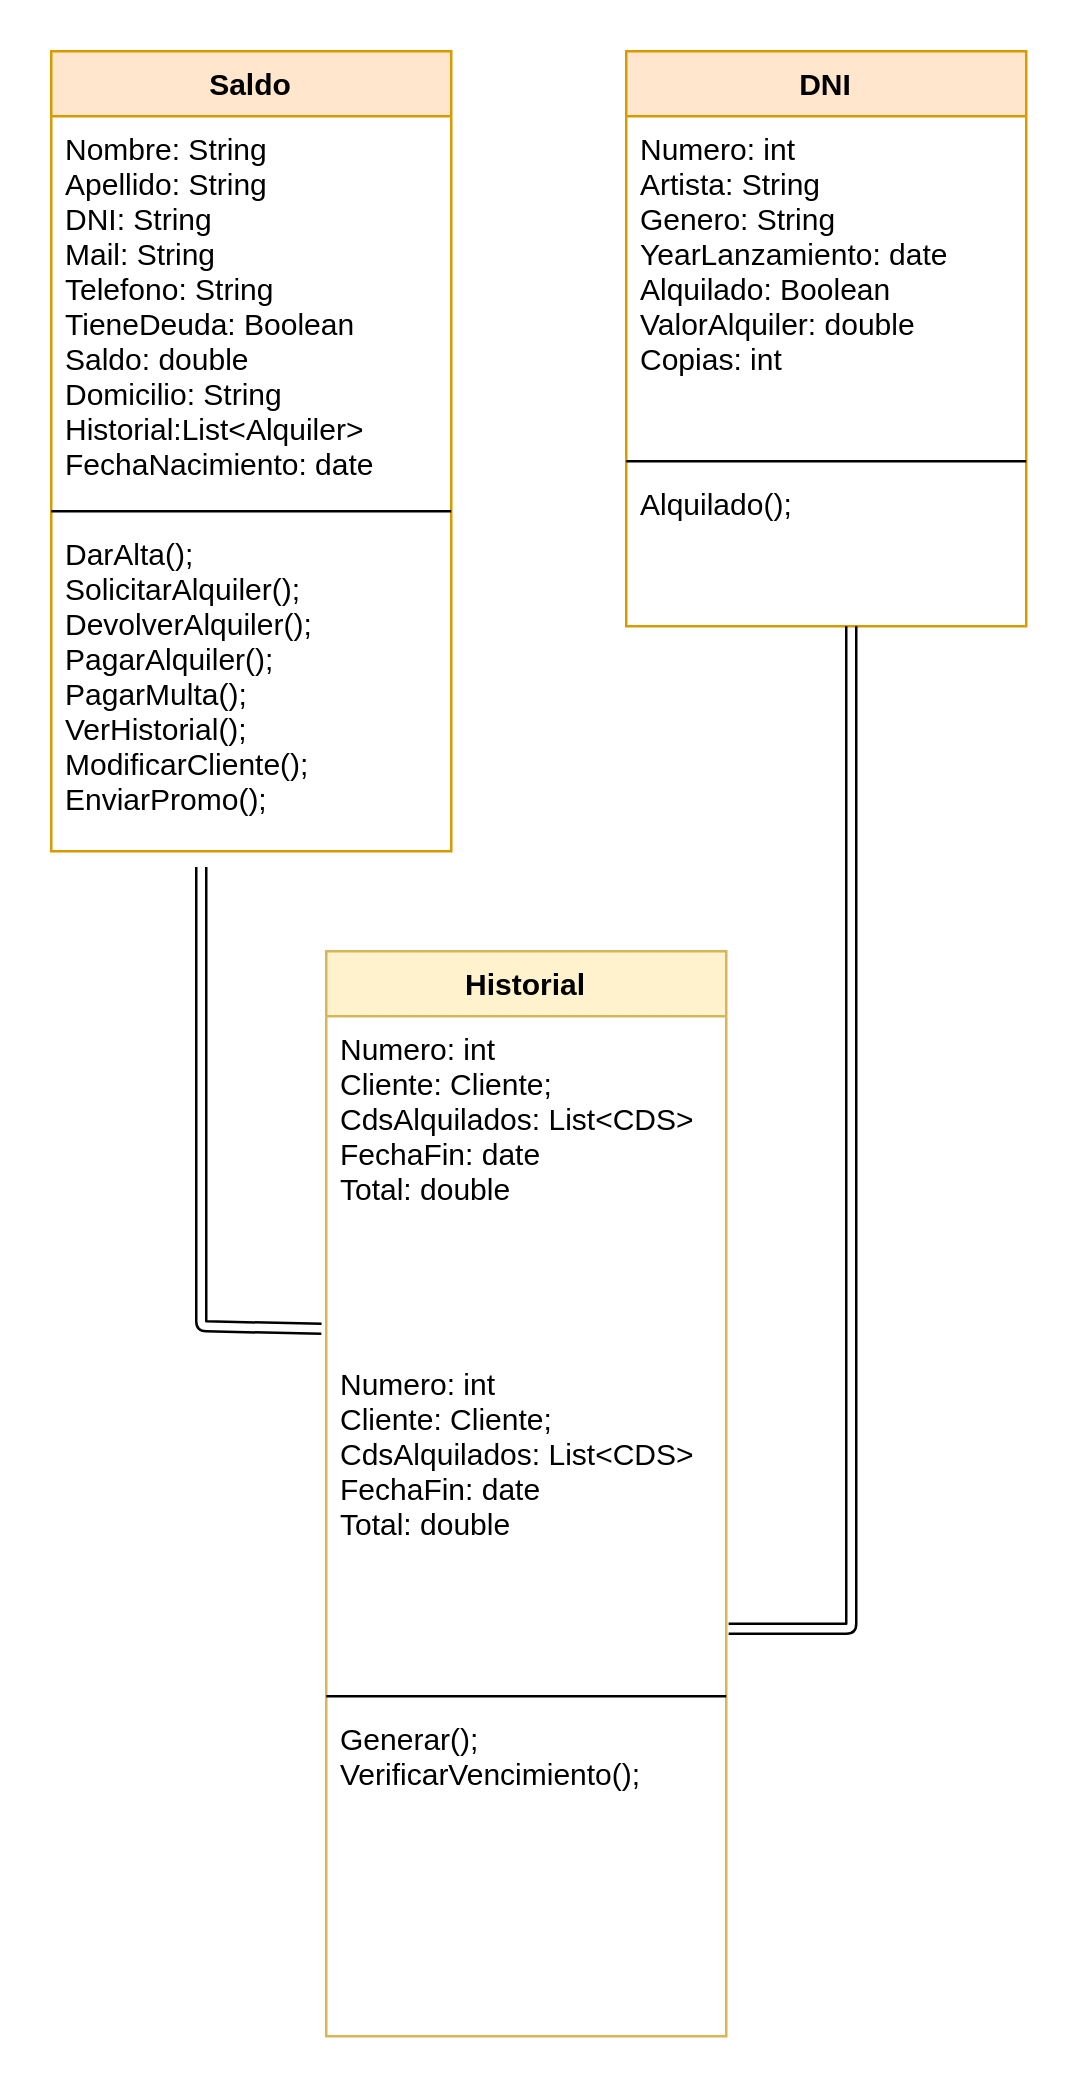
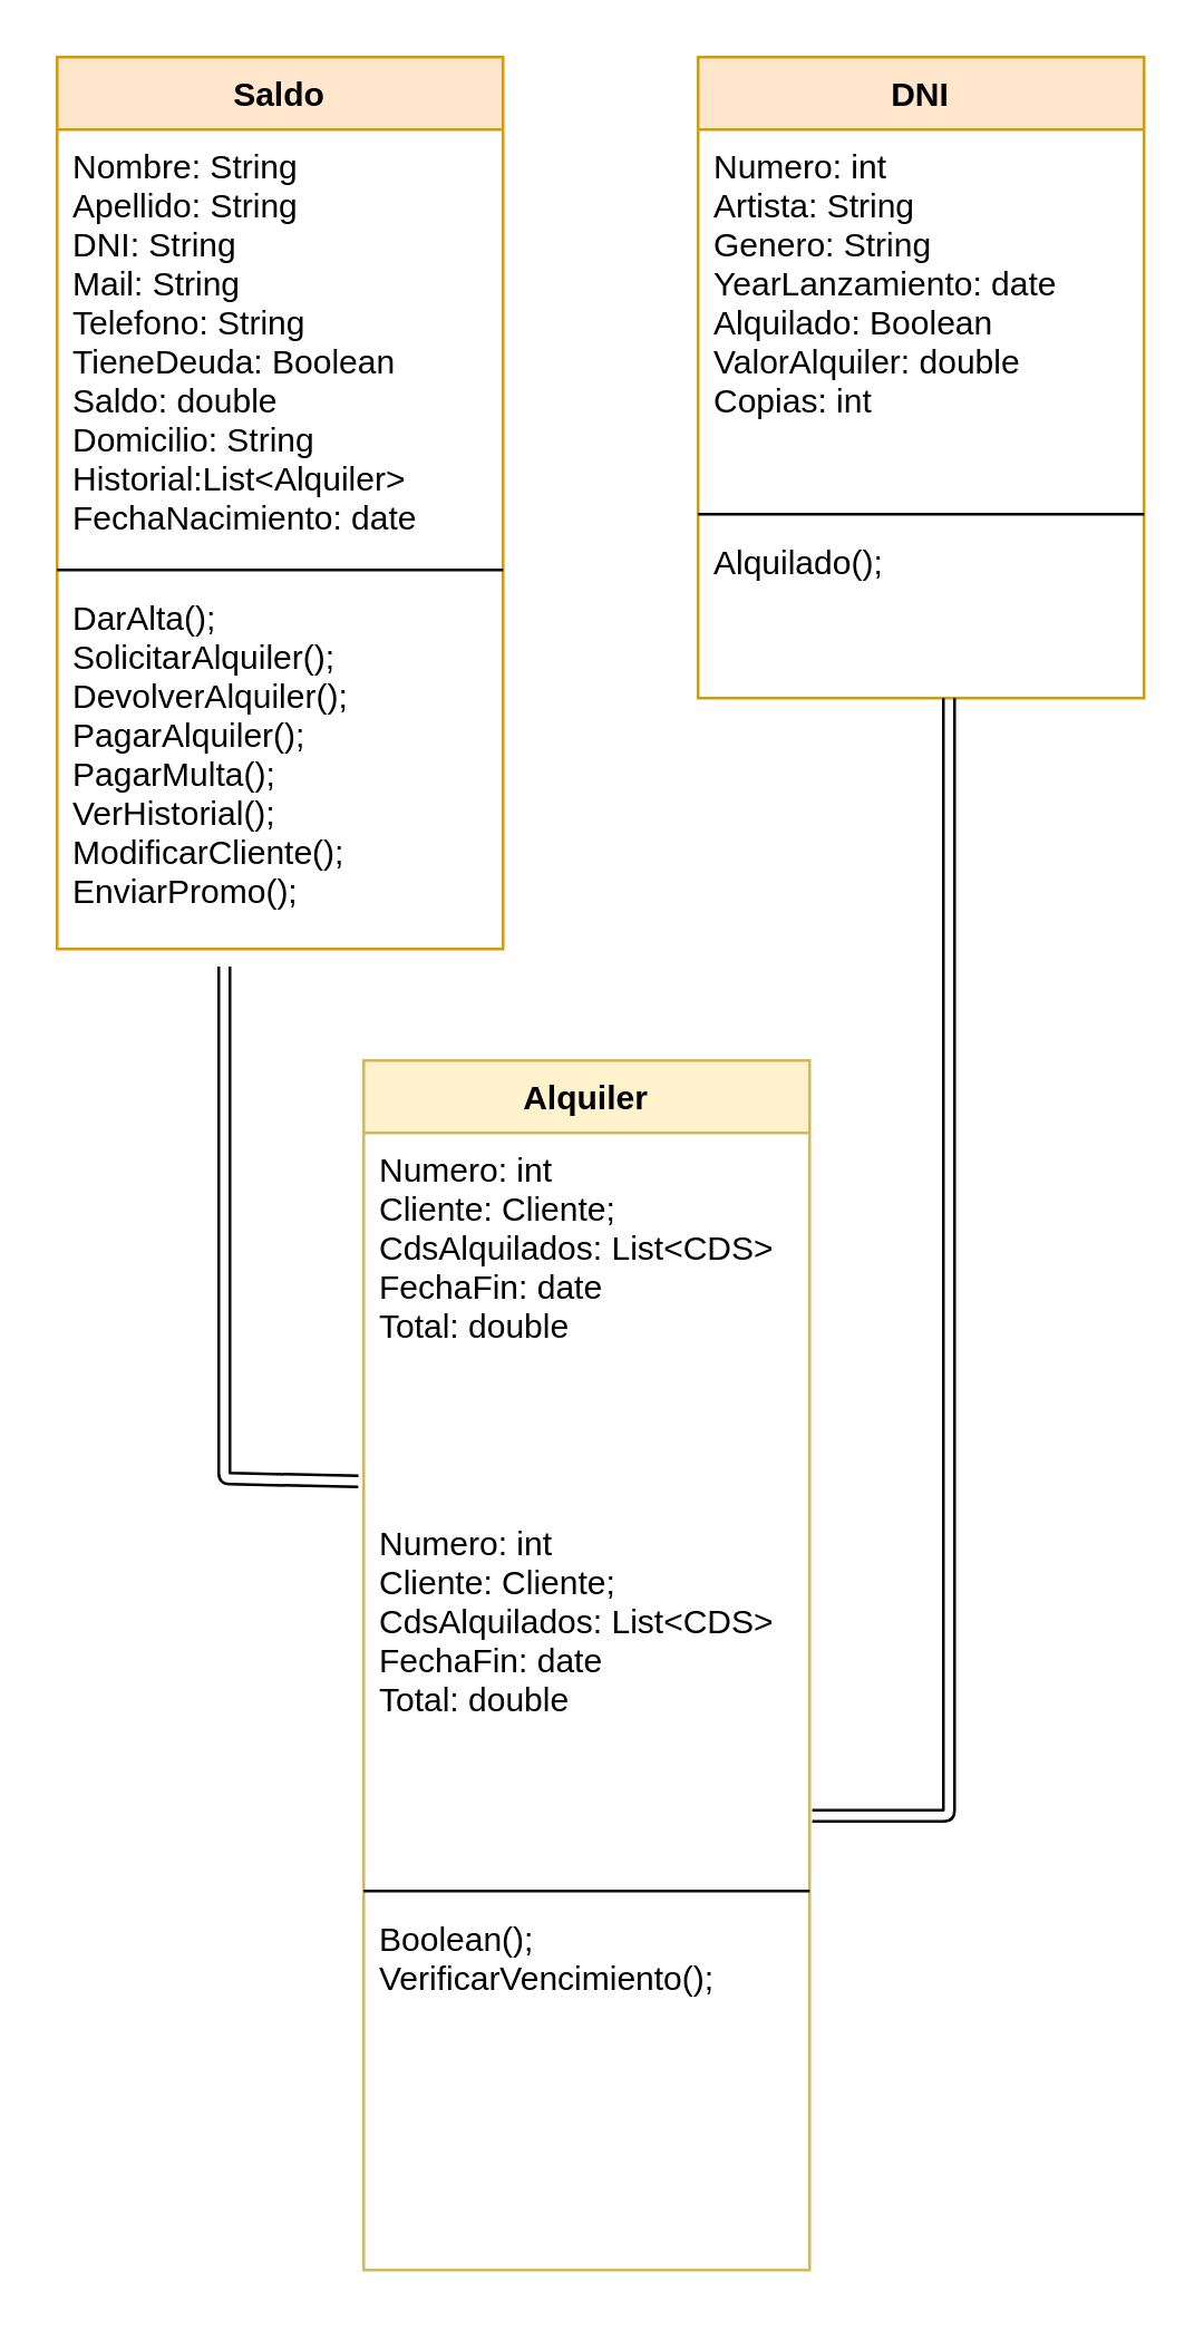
  <mxCell id="0" />
  <mxCell id="1" parent="0" />
  <mxCell id="2" value="Saldo&#10;" style="swimlane;fontStyle=1;align=center;verticalAlign=top;childLayout=stackLayout;horizontal=1;startSize=26;horizontalStack=0;resizeParent=1;resizeParentMax=0;resizeLast=0;collapsible=1;marginBottom=0;fillColor=#ffe6cc;strokeColor=#d79b00;" vertex="1" parent="1"><mxGeometry x="20" y="20" width="160" height="320" as="geometry" /></mxCell>
  <mxCell id="3" value="Nombre: String&#10;Apellido: String&#10;DNI: String&#10;Mail: String&#10;Telefono: String&#10;TieneDeuda: Boolean&#10;Saldo: double&#10;Domicilio: String&#10;Historial:List&lt;Alquiler&gt;&#10;FechaNacimiento: date" style="text;strokeColor=none;fillColor=none;align=left;verticalAlign=top;spacingLeft=4;spacingRight=4;overflow=hidden;rotatable=0;points=[[0,0.5],[1,0.5]];portConstraint=eastwest;" vertex="1" parent="2"><mxGeometry y="26" width="160" height="154" as="geometry" /></mxCell>
  <mxCell id="4" value="" style="line;strokeWidth=1;fillColor=none;align=left;verticalAlign=middle;spacingTop=-1;spacingLeft=3;spacingRight=3;rotatable=0;labelPosition=right;points=[];portConstraint=eastwest;" vertex="1" parent="2"><mxGeometry y="180" width="160" height="8" as="geometry" /></mxCell>
  <mxCell id="5" value="DarAlta();&#10;SolicitarAlquiler();&#10;DevolverAlquiler();&#10;PagarAlquiler();&#10;PagarMulta();&#10;VerHistorial();&#10;ModificarCliente();&#10;EnviarPromo();" style="text;strokeColor=none;fillColor=none;align=left;verticalAlign=top;spacingLeft=4;spacingRight=4;overflow=hidden;rotatable=0;points=[[0,0.5],[1,0.5]];portConstraint=eastwest;" vertex="1" parent="2"><mxGeometry y="188" width="160" height="132" as="geometry" /></mxCell>
  <mxCell id="6" value="DNI" style="swimlane;fontStyle=1;align=center;verticalAlign=top;childLayout=stackLayout;horizontal=1;startSize=26;horizontalStack=0;resizeParent=1;resizeParentMax=0;resizeLast=0;collapsible=1;marginBottom=0;fillColor=#ffe6cc;strokeColor=#d79b00;" vertex="1" parent="1"><mxGeometry x="250" y="20" width="160" height="230" as="geometry" /></mxCell>
  <mxCell id="7" value="Numero: int&#10;Artista: String&#10;Genero: String&#10;YearLanzamiento: date&#10;Alquilado: Boolean&#10;ValorAlquiler: double&#10;Copias: int" style="text;strokeColor=none;fillColor=none;align=left;verticalAlign=top;spacingLeft=4;spacingRight=4;overflow=hidden;rotatable=0;points=[[0,0.5],[1,0.5]];portConstraint=eastwest;" vertex="1" parent="6"><mxGeometry y="26" width="160" height="134" as="geometry" /></mxCell>
  <mxCell id="8" value="" style="line;strokeWidth=1;fillColor=none;align=left;verticalAlign=middle;spacingTop=-1;spacingLeft=3;spacingRight=3;rotatable=0;labelPosition=right;points=[];portConstraint=eastwest;" vertex="1" parent="6"><mxGeometry y="160" width="160" height="8" as="geometry" /></mxCell>
  <mxCell id="9" value="Alquilado();" style="text;strokeColor=none;fillColor=none;align=left;verticalAlign=top;spacingLeft=4;spacingRight=4;overflow=hidden;rotatable=0;points=[[0,0.5],[1,0.5]];portConstraint=eastwest;" vertex="1" parent="6"><mxGeometry y="168" width="160" height="62" as="geometry" /></mxCell>
  <mxCell id="10" value="" style="shape=link;html=1;exitX=0.375;exitY=1.048;exitDx=0;exitDy=0;exitPerimeter=0;width=4;entryX=-0.012;entryY=0.933;entryDx=0;entryDy=0;entryPerimeter=0;" edge="1" parent="1" source="5" target="13"><mxGeometry width="100" relative="1" as="geometry"><mxPoint x="30" y="470" as="sourcePoint" /><mxPoint x="130" y="470" as="targetPoint" /><Array as="points"><mxPoint x="80" y="450" /><mxPoint x="80" y="470" /><mxPoint x="80" y="530" /></Array></mxGeometry></mxCell>
  <mxCell id="11" value="" style="shape=link;html=1;exitX=0.375;exitY=1.048;exitDx=0;exitDy=0;exitPerimeter=0;entryX=1.006;entryY=0.828;entryDx=0;entryDy=0;entryPerimeter=0;" edge="1" parent="1" target="14"><mxGeometry width="100" relative="1" as="geometry"><mxPoint x="340" y="249.996" as="sourcePoint" /><mxPoint x="350" y="510" as="targetPoint" /><Array as="points"><mxPoint x="340" y="467.02" /><mxPoint x="340" y="651" /></Array></mxGeometry></mxCell>
- <mxCell id="12" value="Historial" style="swimlane;fontStyle=1;align=center;verticalAlign=top;childLayout=stackLayout;horizontal=1;startSize=26;horizontalStack=0;resizeParent=1;resizeParentMax=0;resizeLast=0;collapsible=1;marginBottom=0;fillColor=#fff2cc;strokeColor=#d6b656;" vertex="1" parent="1"><mxGeometry x="130" y="380" width="160" height="434" as="geometry" /></mxCell>
+ <mxCell id="12" value="Alquiler" style="swimlane;fontStyle=1;align=center;verticalAlign=top;childLayout=stackLayout;horizontal=1;startSize=26;horizontalStack=0;resizeParent=1;resizeParentMax=0;resizeLast=0;collapsible=1;marginBottom=0;fillColor=#fff2cc;strokeColor=#d6b656;" vertex="1" parent="1"><mxGeometry x="130" y="380" width="160" height="434" as="geometry" /></mxCell>
  <mxCell id="13" value="Numero: int&#10;Cliente: Cliente;&#10;CdsAlquilados: List&lt;CDS&gt;&#10;FechaFin: date&#10;Total: double&#10;" style="text;strokeColor=none;fillColor=none;align=left;verticalAlign=top;spacingLeft=4;spacingRight=4;overflow=hidden;rotatable=0;points=[[0,0.5],[1,0.5]];portConstraint=eastwest;" vertex="1" parent="12"><mxGeometry y="26" width="160" height="134" as="geometry" /></mxCell>
  <mxCell id="14" value="Numero: int&#10;Cliente: Cliente;&#10;CdsAlquilados: List&lt;CDS&gt;&#10;FechaFin: date&#10;Total: double&#10;" style="text;strokeColor=none;fillColor=none;align=left;verticalAlign=top;spacingLeft=4;spacingRight=4;overflow=hidden;rotatable=0;points=[[0,0.5],[1,0.5]];portConstraint=eastwest;" vertex="1" parent="12"><mxGeometry y="160" width="160" height="134" as="geometry" /></mxCell>
  <mxCell id="15" value="" style="line;strokeWidth=1;fillColor=none;align=left;verticalAlign=middle;spacingTop=-1;spacingLeft=3;spacingRight=3;rotatable=0;labelPosition=right;points=[];portConstraint=eastwest;" vertex="1" parent="12"><mxGeometry y="294" width="160" height="8" as="geometry" /></mxCell>
- <mxCell id="16" value="Generar();&#10;VerificarVencimiento();&#10;" style="text;strokeColor=none;fillColor=none;align=left;verticalAlign=top;spacingLeft=4;spacingRight=4;overflow=hidden;rotatable=0;points=[[0,0.5],[1,0.5]];portConstraint=eastwest;" vertex="1" parent="12"><mxGeometry y="302" width="160" height="132" as="geometry" /></mxCell>
+ <mxCell id="16" value="Boolean();&#10;VerificarVencimiento();&#10;" style="text;strokeColor=none;fillColor=none;align=left;verticalAlign=top;spacingLeft=4;spacingRight=4;overflow=hidden;rotatable=0;points=[[0,0.5],[1,0.5]];portConstraint=eastwest;" vertex="1" parent="12"><mxGeometry y="302" width="160" height="132" as="geometry" /></mxCell>
